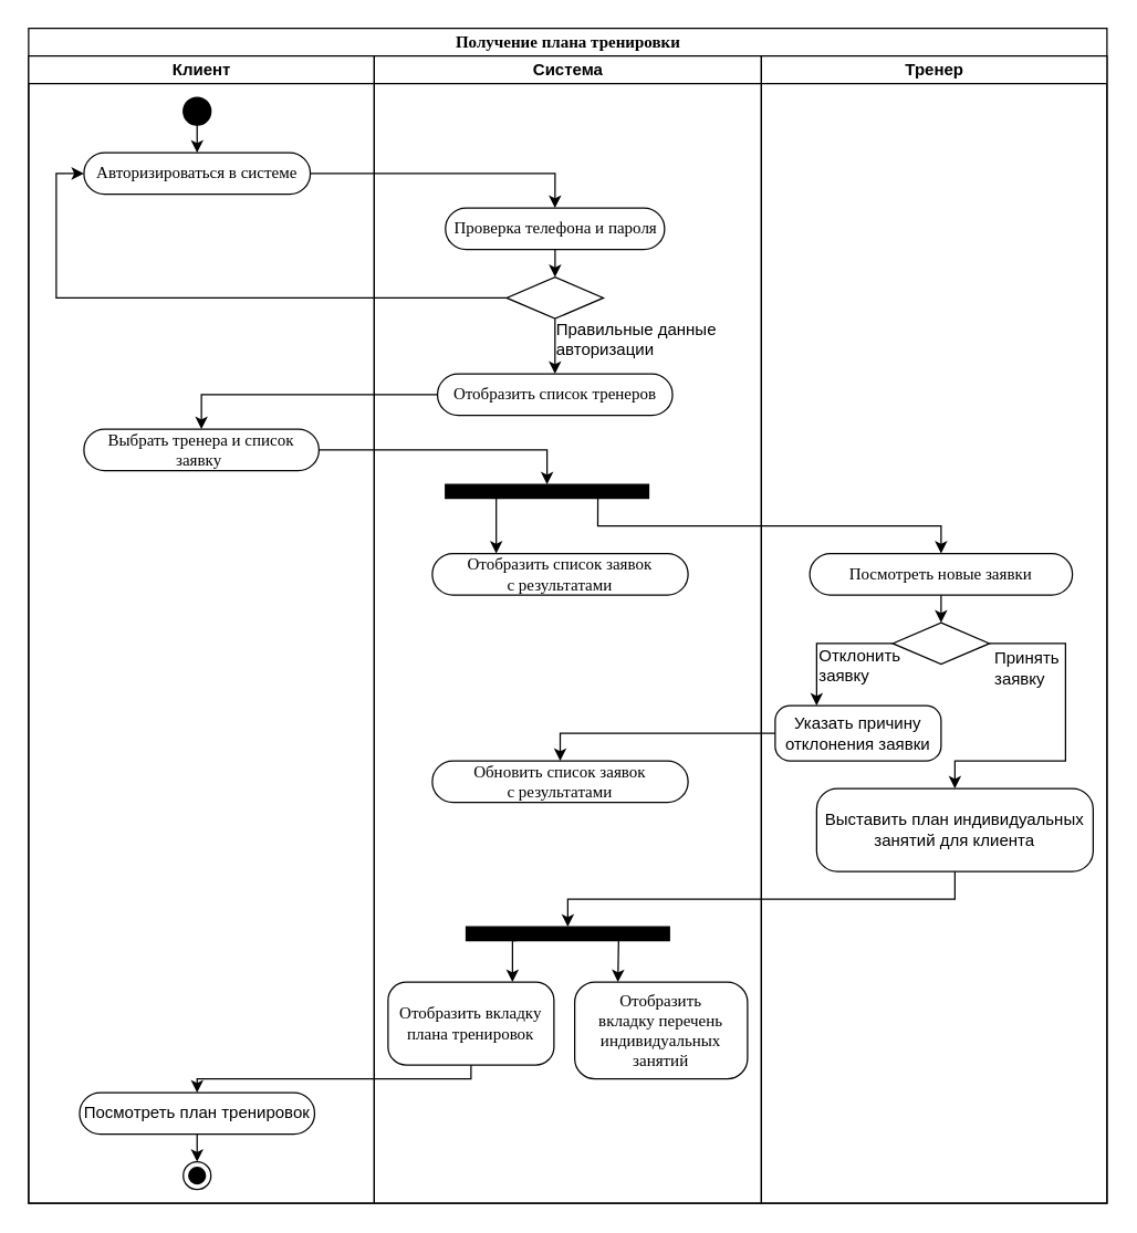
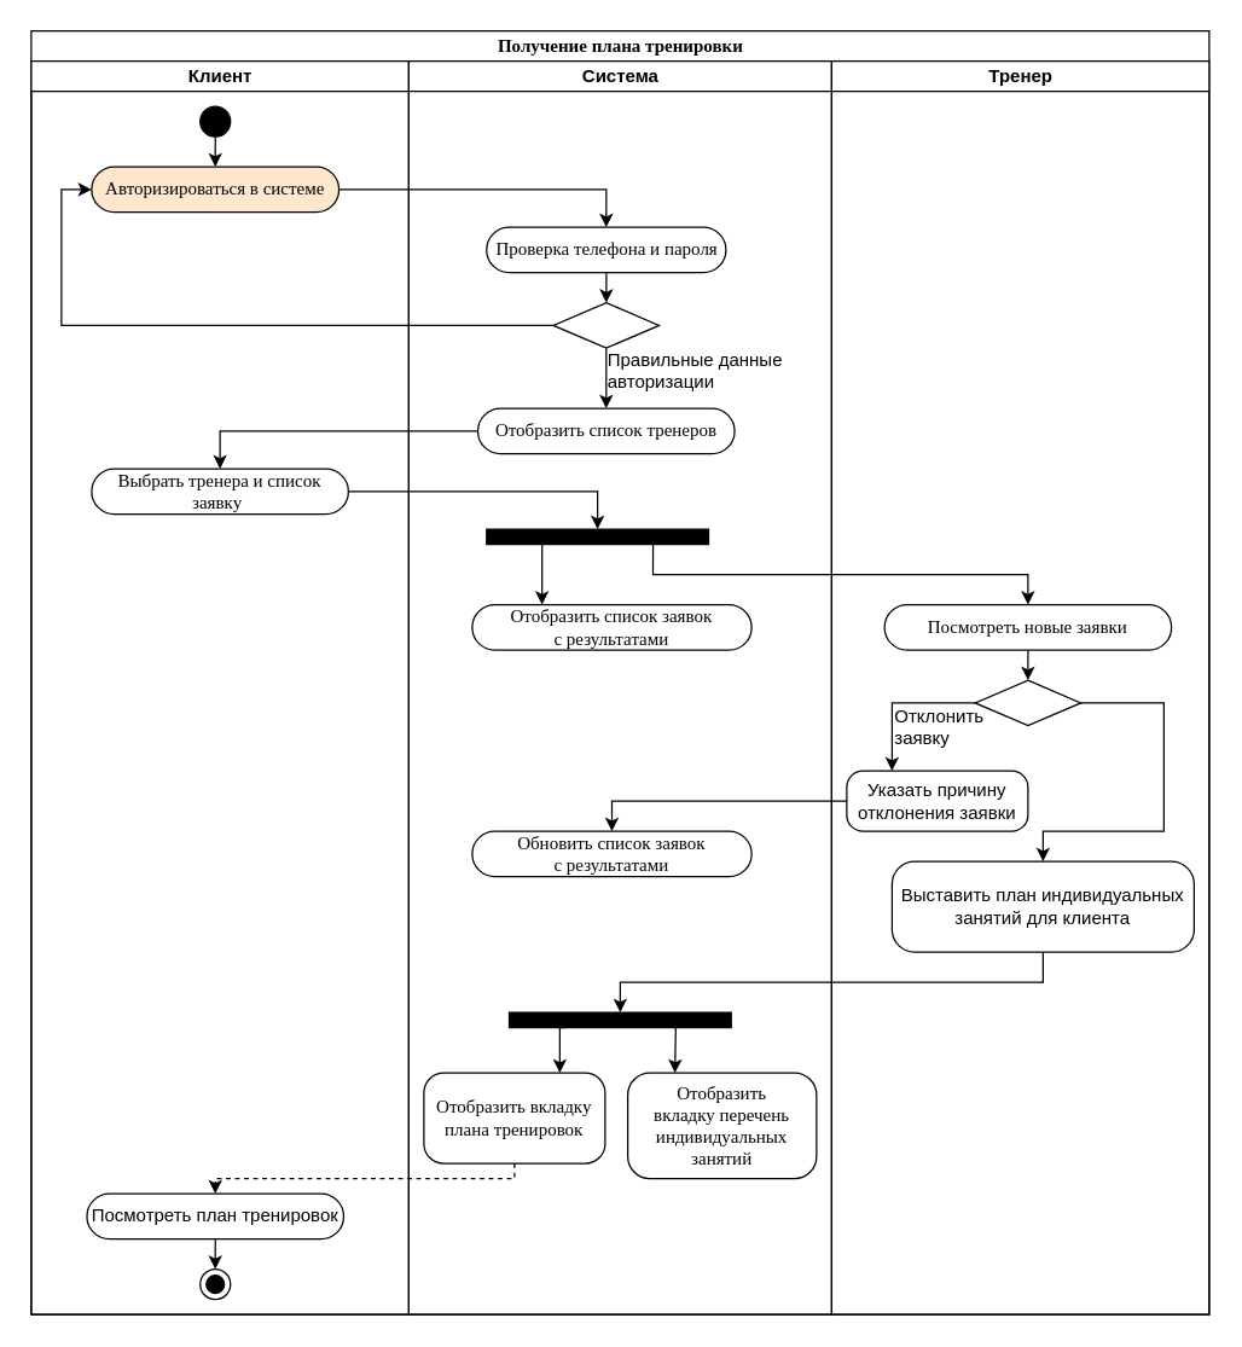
  <mxCell id="0" />
  <mxCell id="1" parent="0" />
  <mxCell id="2" value="Получение плана тренировки" style="swimlane;html=1;childLayout=stackLayout;startSize=20;rounded=0;shadow=0;comic=0;labelBackgroundColor=none;strokeWidth=1;fontFamily=Verdana;fontSize=12;align=center;" parent="1" vertex="1"><mxGeometry x="20" y="20" width="780" height="850" as="geometry"><mxRectangle x="40" y="10" width="320" height="30" as="alternateBounds" /></mxGeometry></mxCell>
  <mxCell id="3" value="Клиент" style="swimlane;html=1;startSize=20;" parent="2" vertex="1"><mxGeometry y="20" width="250" height="830" as="geometry" /></mxCell>
  <mxCell id="4" style="edgeStyle=orthogonalEdgeStyle;rounded=0;orthogonalLoop=1;jettySize=auto;html=1;exitX=0.5;exitY=1;exitDx=0;exitDy=0;entryX=0.5;entryY=0;entryDx=0;entryDy=0;" parent="3" source="5" target="6" edge="1"><mxGeometry relative="1" as="geometry" /></mxCell>
  <mxCell id="5" value="" style="ellipse;fillColor=strokeColor;html=1;" parent="3" vertex="1"><mxGeometry x="111.88" y="30" width="20" height="20" as="geometry" /></mxCell>
- <mxCell id="6" value="Авторизироваться в системе" style="rounded=1;whiteSpace=wrap;html=1;shadow=0;comic=0;labelBackgroundColor=none;strokeWidth=1;fontFamily=Verdana;fontSize=12;align=center;arcSize=50;" parent="3" vertex="1"><mxGeometry x="40.01" y="70" width="163.75" height="30" as="geometry" /></mxCell>
+ <mxCell id="6" value="Авторизироваться в системе" style="rounded=1;whiteSpace=wrap;html=1;shadow=0;comic=0;labelBackgroundColor=none;strokeWidth=1;fontFamily=Verdana;fontSize=12;align=center;arcSize=50;fillColor=#ffe6cc;" parent="3" vertex="1"><mxGeometry x="40.01" y="70" width="163.75" height="30" as="geometry" /></mxCell>
  <mxCell id="7" value="Выбрать тренера и список заявку&amp;nbsp;" style="rounded=1;whiteSpace=wrap;html=1;shadow=0;comic=0;labelBackgroundColor=none;strokeWidth=1;fontFamily=Verdana;fontSize=12;align=center;arcSize=50;" parent="3" vertex="1"><mxGeometry x="40.01" y="270" width="170" height="30" as="geometry" /></mxCell>
  <mxCell id="8" style="edgeStyle=orthogonalEdgeStyle;rounded=0;orthogonalLoop=1;jettySize=auto;html=1;exitX=0.5;exitY=1;exitDx=0;exitDy=0;entryX=0.5;entryY=0;entryDx=0;entryDy=0;" parent="3" source="9" target="10" edge="1"><mxGeometry relative="1" as="geometry" /></mxCell>
  <mxCell id="9" value="&lt;span style=&quot;font-family: Helvetica;&quot;&gt;Посмотреть план тренировок&lt;/span&gt;" style="rounded=1;whiteSpace=wrap;html=1;shadow=0;comic=0;labelBackgroundColor=none;strokeWidth=1;fontFamily=Verdana;fontSize=12;align=center;arcSize=50;" parent="3" vertex="1"><mxGeometry x="36.88" y="750" width="170" height="30" as="geometry" /></mxCell>
  <mxCell id="10" value="" style="ellipse;html=1;shape=endState;fillColor=strokeColor;" parent="3" vertex="1"><mxGeometry x="111.88" y="800" width="20" height="20" as="geometry" /></mxCell>
  <mxCell id="11" value="Система" style="swimlane;html=1;startSize=20;" parent="2" vertex="1"><mxGeometry x="250" y="20" width="280" height="830" as="geometry" /></mxCell>
  <mxCell id="12" style="edgeStyle=orthogonalEdgeStyle;rounded=0;orthogonalLoop=1;jettySize=auto;html=1;" parent="11" source="13" target="17" edge="1"><mxGeometry relative="1" as="geometry" /></mxCell>
  <mxCell id="13" value="" style="rhombus;whiteSpace=wrap;html=1;" parent="11" vertex="1"><mxGeometry x="95.75" y="160" width="70" height="30" as="geometry" /></mxCell>
  <mxCell id="14" style="edgeStyle=orthogonalEdgeStyle;rounded=0;orthogonalLoop=1;jettySize=auto;html=1;entryX=0.5;entryY=0;entryDx=0;entryDy=0;" parent="11" source="15" target="13" edge="1"><mxGeometry relative="1" as="geometry" /></mxCell>
  <mxCell id="15" value="Проверка телефона и пароля" style="rounded=1;whiteSpace=wrap;html=1;shadow=0;comic=0;labelBackgroundColor=none;strokeWidth=1;fontFamily=Verdana;fontSize=12;align=center;arcSize=50;" parent="11" vertex="1"><mxGeometry x="51.5" y="110" width="158.5" height="30" as="geometry" /></mxCell>
  <mxCell id="16" value="Правильные данные авторизации" style="text;html=1;align=left;verticalAlign=middle;whiteSpace=wrap;rounded=0;" parent="11" vertex="1"><mxGeometry x="130" y="190" width="120" height="30" as="geometry" /></mxCell>
  <mxCell id="17" value="Отобразить список тренеров" style="rounded=1;whiteSpace=wrap;html=1;shadow=0;comic=0;labelBackgroundColor=none;strokeWidth=1;fontFamily=Verdana;fontSize=12;align=center;arcSize=50;" parent="11" vertex="1"><mxGeometry x="45.75" y="230" width="170" height="30" as="geometry" /></mxCell>
  <mxCell id="18" style="edgeStyle=orthogonalEdgeStyle;rounded=0;orthogonalLoop=1;jettySize=auto;html=1;exitX=0.5;exitY=1;exitDx=0;exitDy=0;" parent="11" source="16" target="16" edge="1"><mxGeometry relative="1" as="geometry" /></mxCell>
  <mxCell id="19" value="Отобразить&amp;nbsp;список заявок&lt;div&gt;с результатами&lt;/div&gt;" style="rounded=1;whiteSpace=wrap;html=1;shadow=0;comic=0;labelBackgroundColor=none;strokeWidth=1;fontFamily=Verdana;fontSize=12;align=center;arcSize=50;" parent="11" vertex="1"><mxGeometry x="42" y="360" width="185" height="30" as="geometry" /></mxCell>
  <mxCell id="20" style="edgeStyle=orthogonalEdgeStyle;rounded=0;orthogonalLoop=1;jettySize=auto;html=1;exitX=0.25;exitY=1;exitDx=0;exitDy=0;entryX=0.25;entryY=0;entryDx=0;entryDy=0;" parent="11" source="21" target="19" edge="1"><mxGeometry relative="1" as="geometry" /></mxCell>
  <mxCell id="21" value="" style="whiteSpace=wrap;html=1;rounded=0;shadow=0;comic=0;labelBackgroundColor=none;strokeWidth=1;fillColor=#000000;fontFamily=Verdana;fontSize=12;align=center;rotation=0;" parent="11" vertex="1"><mxGeometry x="51.5" y="310" width="147" height="10" as="geometry" /></mxCell>
  <mxCell id="22" value="Обновить список заявок&lt;div&gt;с результатами&lt;/div&gt;" style="rounded=1;whiteSpace=wrap;html=1;shadow=0;comic=0;labelBackgroundColor=none;strokeWidth=1;fontFamily=Verdana;fontSize=12;align=center;arcSize=50;" parent="11" vertex="1"><mxGeometry x="42" y="510" width="185" height="30" as="geometry" /></mxCell>
  <mxCell id="23" style="edgeStyle=orthogonalEdgeStyle;rounded=0;orthogonalLoop=1;jettySize=auto;html=1;exitX=0.25;exitY=1;exitDx=0;exitDy=0;entryX=0.75;entryY=0;entryDx=0;entryDy=0;" edge="1" parent="11" source="25" target="26"><mxGeometry relative="1" as="geometry" /></mxCell>
  <mxCell id="24" style="edgeStyle=orthogonalEdgeStyle;rounded=0;orthogonalLoop=1;jettySize=auto;html=1;exitX=0.75;exitY=1;exitDx=0;exitDy=0;entryX=0.25;entryY=0;entryDx=0;entryDy=0;" edge="1" parent="11" source="25" target="27"><mxGeometry relative="1" as="geometry" /></mxCell>
  <mxCell id="25" value="" style="whiteSpace=wrap;html=1;rounded=0;shadow=0;comic=0;labelBackgroundColor=none;strokeWidth=1;fillColor=#000000;fontFamily=Verdana;fontSize=12;align=center;rotation=0;" parent="11" vertex="1"><mxGeometry x="66.5" y="630" width="147" height="10" as="geometry" /></mxCell>
  <mxCell id="26" value="Отобразить вкладку плана тренировок" style="rounded=1;whiteSpace=wrap;html=1;shadow=0;comic=0;labelBackgroundColor=none;strokeWidth=1;fontFamily=Verdana;fontSize=12;align=center;arcSize=22;" vertex="1" parent="11"><mxGeometry x="10" y="670" width="120" height="60" as="geometry" /></mxCell>
  <mxCell id="27" value="Отобразить вкладку&amp;nbsp;&lt;font face=&quot;Verdana&quot;&gt;перечень&lt;/font&gt;&lt;div&gt;&lt;span style=&quot;text-align: justify; background-color: transparent; color: light-dark(rgb(0, 0, 0), rgb(255, 255, 255));&quot;&gt;индивидуальных занятий&lt;/span&gt;&lt;/div&gt;" style="rounded=1;whiteSpace=wrap;html=1;shadow=0;comic=0;labelBackgroundColor=none;strokeWidth=1;fontFamily=Verdana;fontSize=12;align=center;arcSize=21;" vertex="1" parent="11"><mxGeometry x="145" y="670" width="125" height="70" as="geometry" /></mxCell>
  <mxCell id="28" style="edgeStyle=orthogonalEdgeStyle;rounded=0;orthogonalLoop=1;jettySize=auto;html=1;entryX=0.5;entryY=0;entryDx=0;entryDy=0;" parent="2" source="6" target="15" edge="1"><mxGeometry relative="1" as="geometry" /></mxCell>
  <mxCell id="29" style="edgeStyle=orthogonalEdgeStyle;rounded=0;orthogonalLoop=1;jettySize=auto;html=1;exitX=0;exitY=0.5;exitDx=0;exitDy=0;entryX=0;entryY=0.5;entryDx=0;entryDy=0;" parent="2" source="13" target="6" edge="1"><mxGeometry relative="1" as="geometry"><mxPoint x="210" y="215" as="targetPoint" /></mxGeometry></mxCell>
  <mxCell id="30" style="edgeStyle=orthogonalEdgeStyle;rounded=0;orthogonalLoop=1;jettySize=auto;html=1;entryX=0.5;entryY=0;entryDx=0;entryDy=0;" parent="2" source="17" target="7" edge="1"><mxGeometry relative="1" as="geometry" /></mxCell>
  <mxCell id="31" style="edgeStyle=orthogonalEdgeStyle;rounded=0;orthogonalLoop=1;jettySize=auto;html=1;entryX=0.5;entryY=0;entryDx=0;entryDy=0;" parent="2" source="7" target="21" edge="1"><mxGeometry relative="1" as="geometry" /></mxCell>
  <mxCell id="32" style="edgeStyle=orthogonalEdgeStyle;rounded=0;orthogonalLoop=1;jettySize=auto;html=1;exitX=0.75;exitY=1;exitDx=0;exitDy=0;entryX=0.5;entryY=0;entryDx=0;entryDy=0;" parent="2" source="21" target="36" edge="1"><mxGeometry relative="1" as="geometry" /></mxCell>
  <mxCell id="33" value="Тренер" style="swimlane;html=1;startSize=20;" parent="2" vertex="1"><mxGeometry x="530" y="20" width="250" height="830" as="geometry" /></mxCell>
  <mxCell id="34" style="edgeStyle=orthogonalEdgeStyle;rounded=0;orthogonalLoop=1;jettySize=auto;html=1;exitX=1;exitY=0.5;exitDx=0;exitDy=0;entryX=0.5;entryY=0;entryDx=0;entryDy=0;" parent="33" source="35" target="40" edge="1"><mxGeometry relative="1" as="geometry"><mxPoint x="216.5" y="549" as="targetPoint" /><Array as="points"><mxPoint x="220" y="425" /><mxPoint x="220" y="510" /><mxPoint x="140" y="510" /></Array></mxGeometry></mxCell>
  <mxCell id="35" value="" style="rhombus;whiteSpace=wrap;html=1;" parent="33" vertex="1"><mxGeometry x="95.01" y="410" width="70" height="30" as="geometry" /></mxCell>
  <mxCell id="36" value="Посмотреть новые заявки" style="rounded=1;whiteSpace=wrap;html=1;shadow=0;comic=0;labelBackgroundColor=none;strokeWidth=1;fontFamily=Verdana;fontSize=12;align=center;arcSize=50;" parent="33" vertex="1"><mxGeometry x="35.01" y="360" width="190" height="30" as="geometry" /></mxCell>
  <mxCell id="37" style="edgeStyle=orthogonalEdgeStyle;rounded=0;orthogonalLoop=1;jettySize=auto;html=1;exitX=0.5;exitY=1;exitDx=0;exitDy=0;entryX=0.5;entryY=0;entryDx=0;entryDy=0;" parent="33" source="36" target="35" edge="1"><mxGeometry relative="1" as="geometry" /></mxCell>
  <mxCell id="38" value="Отклонить заявку" style="text;html=1;align=left;verticalAlign=middle;whiteSpace=wrap;rounded=0;" parent="33" vertex="1"><mxGeometry x="40" y="426" width="70" height="30" as="geometry" /></mxCell>
  <mxCell id="39" value="&lt;span style=&quot;font-family: Helvetica;&quot;&gt;Указать причину отклонения заявки&lt;/span&gt;" style="rounded=1;whiteSpace=wrap;html=1;shadow=0;comic=0;labelBackgroundColor=none;strokeWidth=1;fontFamily=Verdana;fontSize=12;align=center;arcSize=27;" parent="33" vertex="1"><mxGeometry x="10" y="470" width="120" height="40" as="geometry" /></mxCell>
  <mxCell id="40" value="&lt;span style=&quot;font-family: Helvetica;&quot;&gt;Выставить план&amp;nbsp;&lt;/span&gt;&lt;span style=&quot;color: light-dark(rgb(0, 0, 0), rgb(255, 255, 255)); font-family: Helvetica; background-color: transparent;&quot;&gt;индивидуальных занятий для клиента&lt;/span&gt;" style="rounded=1;whiteSpace=wrap;html=1;shadow=0;comic=0;labelBackgroundColor=none;strokeWidth=1;fontFamily=Verdana;fontSize=12;align=center;arcSize=25;" parent="33" vertex="1"><mxGeometry x="40" y="530" width="200" height="60" as="geometry" /></mxCell>
  <mxCell id="41" style="edgeStyle=orthogonalEdgeStyle;rounded=0;orthogonalLoop=1;jettySize=auto;html=1;exitX=0;exitY=0.5;exitDx=0;exitDy=0;entryX=0.25;entryY=0;entryDx=0;entryDy=0;" parent="33" source="35" target="39" edge="1"><mxGeometry relative="1" as="geometry"><mxPoint x="-30" y="510" as="targetPoint" /></mxGeometry></mxCell>
- <mxCell id="42" value="Принять заявку" style="text;html=1;align=left;verticalAlign=middle;whiteSpace=wrap;rounded=0;" parent="33" vertex="1"><mxGeometry x="167" y="428" width="60" height="30" as="geometry" /></mxCell>
  <mxCell id="43" style="edgeStyle=orthogonalEdgeStyle;rounded=0;orthogonalLoop=1;jettySize=auto;html=1;entryX=0.5;entryY=0;entryDx=0;entryDy=0;" parent="2" source="39" target="22" edge="1"><mxGeometry relative="1" as="geometry" /></mxCell>
- <mxCell id="44" style="edgeStyle=orthogonalEdgeStyle;rounded=0;orthogonalLoop=1;jettySize=auto;html=1;entryX=0.5;entryY=0;entryDx=0;entryDy=0;" edge="1" parent="2" source="26" target="9"><mxGeometry relative="1" as="geometry"><Array as="points"><mxPoint x="320" y="760" /><mxPoint x="122" y="760" /></Array></mxGeometry></mxCell>
+ <mxCell id="44" style="edgeStyle=orthogonalEdgeStyle;rounded=0;orthogonalLoop=1;jettySize=auto;html=1;entryX=0.5;entryY=0;entryDx=0;entryDy=0;dashed=1;" edge="1" parent="2" source="26" target="9"><mxGeometry relative="1" as="geometry"><Array as="points"><mxPoint x="320" y="760" /><mxPoint x="122" y="760" /></Array></mxGeometry></mxCell>
  <mxCell id="45" style="edgeStyle=orthogonalEdgeStyle;rounded=0;orthogonalLoop=1;jettySize=auto;html=1;exitX=0.5;exitY=1;exitDx=0;exitDy=0;entryX=0.5;entryY=0;entryDx=0;entryDy=0;" edge="1" parent="2" source="40" target="25"><mxGeometry relative="1" as="geometry" /></mxCell>
